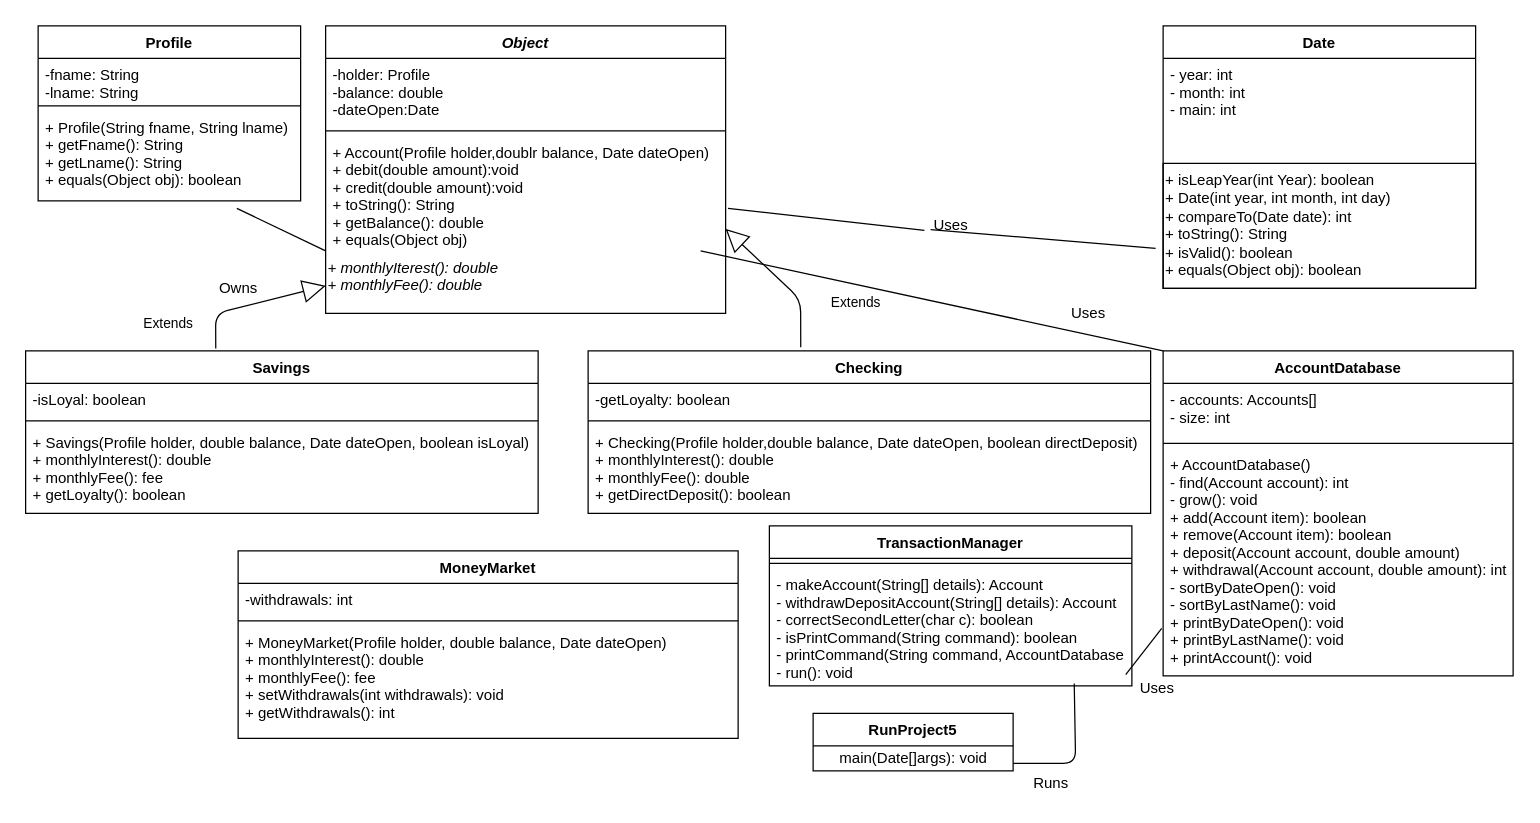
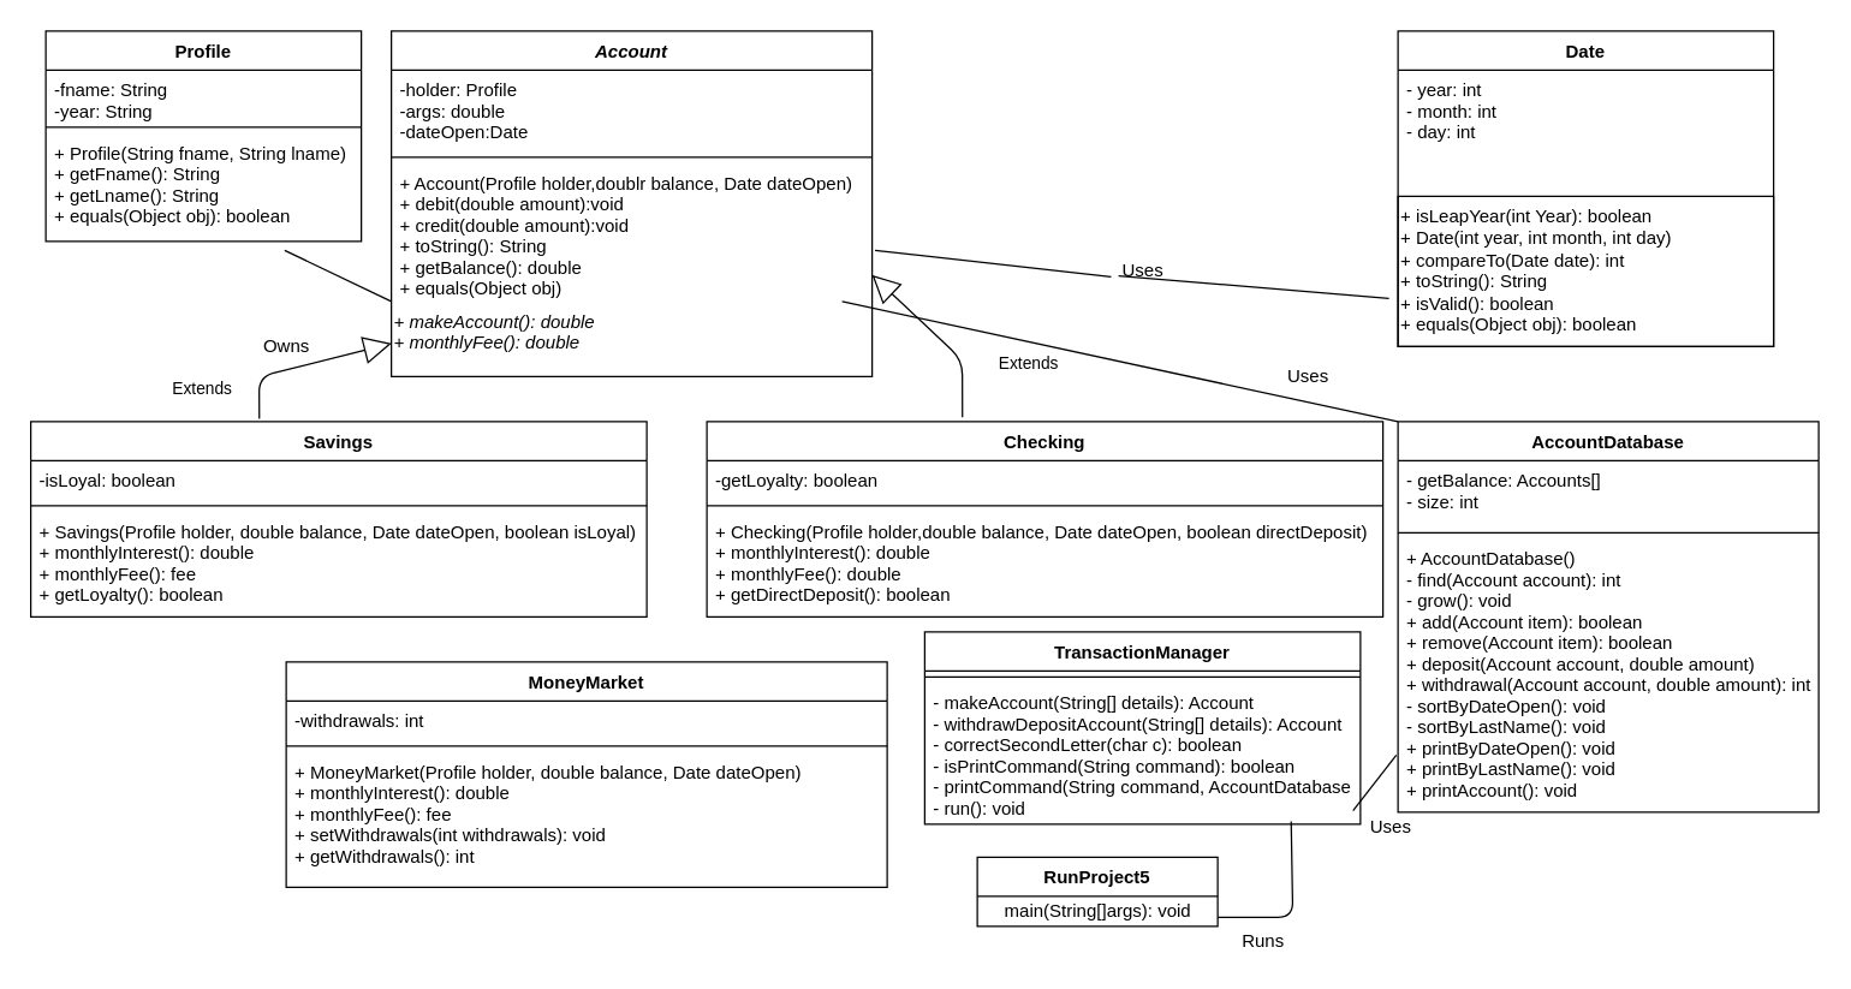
  <mxCell id="0" />
  <mxCell id="1" parent="0" />
  <mxCell id="2" value="Savings" style="swimlane;fontStyle=1;align=center;verticalAlign=top;childLayout=stackLayout;horizontal=1;startSize=26;horizontalStack=0;resizeParent=1;resizeParentMax=0;resizeLast=0;collapsible=1;marginBottom=0;" parent="1" vertex="1"><mxGeometry x="20" y="280" width="410" height="130" as="geometry" /></mxCell>
  <mxCell id="3" value="-isLoyal: boolean" style="text;strokeColor=none;fillColor=none;align=left;verticalAlign=top;spacingLeft=4;spacingRight=4;overflow=hidden;rotatable=0;points=[[0,0.5],[1,0.5]];portConstraint=eastwest;" parent="2" vertex="1"><mxGeometry y="26" width="410" height="26" as="geometry" /></mxCell>
  <mxCell id="4" value="" style="line;strokeWidth=1;fillColor=none;align=left;verticalAlign=middle;spacingTop=-1;spacingLeft=3;spacingRight=3;rotatable=0;labelPosition=right;points=[];portConstraint=eastwest;" parent="2" vertex="1"><mxGeometry y="52" width="410" height="8" as="geometry" /></mxCell>
  <mxCell id="5" value="+ Savings(Profile holder, double balance, Date dateOpen, boolean isLoyal)&#10;+ monthlyInterest(): double&#10;+ monthlyFee(): fee&#10;+ getLoyalty(): boolean&#10;" style="text;strokeColor=none;fillColor=none;align=left;verticalAlign=top;spacingLeft=4;spacingRight=4;overflow=hidden;rotatable=0;points=[[0,0.5],[1,0.5]];portConstraint=eastwest;" parent="2" vertex="1"><mxGeometry y="60" width="410" height="70" as="geometry" /></mxCell>
- <mxCell id="6" value="Object" style="swimlane;fontStyle=3;align=center;verticalAlign=top;childLayout=stackLayout;horizontal=1;startSize=26;horizontalStack=0;resizeParent=1;resizeParentMax=0;resizeLast=0;collapsible=1;marginBottom=0;" parent="1" vertex="1"><mxGeometry x="260" y="20" width="320" height="230" as="geometry" /></mxCell>
- <mxCell id="7" value="-holder: Profile&#10;-balance: double&#10;-dateOpen:Date" style="text;strokeColor=none;fillColor=none;align=left;verticalAlign=top;spacingLeft=4;spacingRight=4;overflow=hidden;rotatable=0;points=[[0,0.5],[1,0.5]];portConstraint=eastwest;" parent="6" vertex="1"><mxGeometry y="26" width="320" height="54" as="geometry" /></mxCell>
+ <mxCell id="6" value="Account" style="swimlane;fontStyle=3;align=center;verticalAlign=top;childLayout=stackLayout;horizontal=1;startSize=26;horizontalStack=0;resizeParent=1;resizeParentMax=0;resizeLast=0;collapsible=1;marginBottom=0;" parent="1" vertex="1"><mxGeometry x="260" y="20" width="320" height="230" as="geometry" /></mxCell>
+ <mxCell id="7" value="-holder: Profile&#10;-args: double&#10;-dateOpen:Date" style="text;strokeColor=none;fillColor=none;align=left;verticalAlign=top;spacingLeft=4;spacingRight=4;overflow=hidden;rotatable=0;points=[[0,0.5],[1,0.5]];portConstraint=eastwest;" parent="6" vertex="1"><mxGeometry y="26" width="320" height="54" as="geometry" /></mxCell>
  <mxCell id="8" value="" style="line;strokeWidth=1;fillColor=none;align=left;verticalAlign=middle;spacingTop=-1;spacingLeft=3;spacingRight=3;rotatable=0;labelPosition=right;points=[];portConstraint=eastwest;" parent="6" vertex="1"><mxGeometry y="80" width="320" height="8" as="geometry" /></mxCell>
  <mxCell id="9" value="+ Account(Profile holder,doublr balance, Date dateOpen)&#10;+ debit(double amount):void&#10;+ credit(double amount):void&#10;+ toString(): String&#10;+ getBalance(): double&#10;+ equals(Object obj)&#10;" style="text;strokeColor=none;fillColor=none;align=left;verticalAlign=top;spacingLeft=4;spacingRight=4;overflow=hidden;rotatable=0;points=[[0,0.5],[1,0.5]];portConstraint=eastwest;fontStyle=0;" parent="6" vertex="1"><mxGeometry y="88" width="320" height="92" as="geometry" /></mxCell>
- <mxCell id="10" value="+ monthlyIterest(): double&#10;+ monthlyFee(): double" style="fillColor=none;strokeColor=none;align=left;labelPosition=center;verticalLabelPosition=middle;verticalAlign=top;fontStyle=2" vertex="1" parent="6"><mxGeometry y="180" width="320" height="50" as="geometry" /></mxCell>
+ <mxCell id="10" value="+ makeAccount(): double&#10;+ monthlyFee(): double" style="fillColor=none;strokeColor=none;align=left;labelPosition=center;verticalLabelPosition=middle;verticalAlign=top;fontStyle=2" vertex="1" parent="6"><mxGeometry y="180" width="320" height="50" as="geometry" /></mxCell>
  <mxCell id="11" value="Checking" style="swimlane;fontStyle=1;align=center;verticalAlign=top;childLayout=stackLayout;horizontal=1;startSize=26;horizontalStack=0;resizeParent=1;resizeParentMax=0;resizeLast=0;collapsible=1;marginBottom=0;" parent="1" vertex="1"><mxGeometry x="470" y="280" width="450" height="130" as="geometry" /></mxCell>
  <mxCell id="12" value="-getLoyalty: boolean" style="text;strokeColor=none;fillColor=none;align=left;verticalAlign=top;spacingLeft=4;spacingRight=4;overflow=hidden;rotatable=0;points=[[0,0.5],[1,0.5]];portConstraint=eastwest;" parent="11" vertex="1"><mxGeometry y="26" width="450" height="26" as="geometry" /></mxCell>
  <mxCell id="13" value="" style="line;strokeWidth=1;fillColor=none;align=left;verticalAlign=middle;spacingTop=-1;spacingLeft=3;spacingRight=3;rotatable=0;labelPosition=right;points=[];portConstraint=eastwest;" parent="11" vertex="1"><mxGeometry y="52" width="450" height="8" as="geometry" /></mxCell>
  <mxCell id="14" value="+ Checking(Profile holder,double balance, Date dateOpen, boolean directDeposit)&#10;+ monthlyInterest(): double&#10;+ monthlyFee(): double&#10;+ getDirectDeposit(): boolean" style="text;strokeColor=none;fillColor=none;align=left;verticalAlign=top;spacingLeft=4;spacingRight=4;overflow=hidden;rotatable=0;points=[[0,0.5],[1,0.5]];portConstraint=eastwest;" parent="11" vertex="1"><mxGeometry y="60" width="450" height="70" as="geometry" /></mxCell>
  <mxCell id="15" value="MoneyMarket" style="swimlane;fontStyle=1;align=center;verticalAlign=top;childLayout=stackLayout;horizontal=1;startSize=26;horizontalStack=0;resizeParent=1;resizeParentMax=0;resizeLast=0;collapsible=1;marginBottom=0;" parent="1" vertex="1"><mxGeometry x="190" y="440" width="400" height="150" as="geometry" /></mxCell>
  <mxCell id="16" value="-withdrawals: int" style="text;strokeColor=none;fillColor=none;align=left;verticalAlign=top;spacingLeft=4;spacingRight=4;overflow=hidden;rotatable=0;points=[[0,0.5],[1,0.5]];portConstraint=eastwest;" parent="15" vertex="1"><mxGeometry y="26" width="400" height="26" as="geometry" /></mxCell>
  <mxCell id="17" value="" style="line;strokeWidth=1;fillColor=none;align=left;verticalAlign=middle;spacingTop=-1;spacingLeft=3;spacingRight=3;rotatable=0;labelPosition=right;points=[];portConstraint=eastwest;" parent="15" vertex="1"><mxGeometry y="52" width="400" height="8" as="geometry" /></mxCell>
  <mxCell id="18" value="+ MoneyMarket(Profile holder, double balance, Date dateOpen)&#10;+ monthlyInterest(): double&#10;+ monthlyFee(): fee&#10;+ setWithdrawals(int withdrawals): void&#10;+ getWithdrawals(): int" style="text;strokeColor=none;fillColor=none;align=left;verticalAlign=top;spacingLeft=4;spacingRight=4;overflow=hidden;rotatable=0;points=[[0,0.5],[1,0.5]];portConstraint=eastwest;" parent="15" vertex="1"><mxGeometry y="60" width="400" height="90" as="geometry" /></mxCell>
  <mxCell id="19" value="Extends" style="endArrow=block;endSize=16;endFill=0;html=1;exitX=0.371;exitY=-0.015;exitDx=0;exitDy=0;exitPerimeter=0;" parent="1" source="2" edge="1"><mxGeometry x="-0.655" y="39" width="160" relative="1" as="geometry"><mxPoint x="150" y="270" as="sourcePoint" /><mxPoint x="260" y="228" as="targetPoint" /><Array as="points"><mxPoint x="172" y="250" /></Array><mxPoint x="1" as="offset" /></mxGeometry></mxCell>
  <mxCell id="20" value="Extends" style="endArrow=block;endSize=16;endFill=0;html=1;exitX=0.378;exitY=-0.023;exitDx=0;exitDy=0;exitPerimeter=0;entryX=1;entryY=0.809;entryDx=0;entryDy=0;entryPerimeter=0;" parent="1" source="11" target="9" edge="1"><mxGeometry x="-0.227" y="-30" width="160" relative="1" as="geometry"><mxPoint x="680" y="230" as="sourcePoint" /><mxPoint x="840" y="230" as="targetPoint" /><Array as="points"><mxPoint x="640" y="239" /></Array><mxPoint x="30" y="30" as="offset" /></mxGeometry></mxCell>
  <mxCell id="21" value="Date" style="swimlane;fontStyle=1;align=center;verticalAlign=top;childLayout=stackLayout;horizontal=1;startSize=26;horizontalStack=0;resizeParent=1;resizeParentMax=0;resizeLast=0;collapsible=1;marginBottom=0;fillColor=none;gradientColor=none;fontColor=#000000;html=0;" vertex="1" parent="1"><mxGeometry x="930" y="20" width="250" height="210" as="geometry" /></mxCell>
- <mxCell id="22" value="- year: int&#10;- month: int&#10;- main: int" style="text;strokeColor=none;fillColor=none;align=left;verticalAlign=top;spacingLeft=4;spacingRight=4;overflow=hidden;rotatable=0;points=[[0,0.5],[1,0.5]];portConstraint=eastwest;fontStyle=0" vertex="1" parent="21"><mxGeometry y="26" width="250" height="84" as="geometry" /></mxCell>
+ <mxCell id="22" value="- year: int&#10;- month: int&#10;- day: int" style="text;strokeColor=none;fillColor=none;align=left;verticalAlign=top;spacingLeft=4;spacingRight=4;overflow=hidden;rotatable=0;points=[[0,0.5],[1,0.5]];portConstraint=eastwest;fontStyle=0" vertex="1" parent="21"><mxGeometry y="26" width="250" height="84" as="geometry" /></mxCell>
  <mxCell id="23" value="+ isLeapYear(int Year): boolean&lt;br&gt;+ Date(int year, int month, int day)&lt;br&gt;+ compareTo(Date date): int&lt;br&gt;+ toString(): String&lt;br&gt;+ isValid(): boolean&lt;br&gt;+ equals(Object obj): boolean&lt;br&gt;" style="whiteSpace=wrap;html=1;strokeColor=#000000;fillColor=none;gradientColor=none;fontColor=#000000;align=left;verticalAlign=top;" vertex="1" parent="21"><mxGeometry y="110" width="250" height="100" as="geometry" /></mxCell>
  <mxCell id="24" value="" style="endArrow=none;html=1;fontColor=#000000;align=left;entryX=-0.024;entryY=0.68;entryDx=0;entryDy=0;entryPerimeter=0;exitX=0.1;exitY=0.65;exitDx=0;exitDy=0;exitPerimeter=0;" edge="1" parent="1" source="25" target="23"><mxGeometry width="50" height="50" relative="1" as="geometry"><mxPoint x="710" y="300" as="sourcePoint" /><mxPoint x="760" y="250" as="targetPoint" /><Array as="points" /></mxGeometry></mxCell>
  <mxCell id="25" value="Uses" style="text;html=1;resizable=0;autosize=1;align=center;verticalAlign=middle;points=[];fillColor=none;strokeColor=none;rounded=0;fontColor=#000000;" vertex="1" parent="1"><mxGeometry x="740" y="170" width="40" height="20" as="geometry" /></mxCell>
  <mxCell id="26" value="" style="endArrow=none;html=1;fontColor=#000000;align=left;entryX=-0.024;entryY=0.68;entryDx=0;entryDy=0;entryPerimeter=0;exitX=1.006;exitY=0.63;exitDx=0;exitDy=0;exitPerimeter=0;" edge="1" parent="1" source="9" target="25"><mxGeometry width="50" height="50" relative="1" as="geometry"><mxPoint x="581.92" y="165.96" as="sourcePoint" /><mxPoint x="924" y="198" as="targetPoint" /><Array as="points" /></mxGeometry></mxCell>
  <mxCell id="27" value="Uses" style="text;html=1;resizable=0;autosize=1;align=center;verticalAlign=middle;points=[];fillColor=none;strokeColor=none;rounded=0;fontColor=#000000;" vertex="1" parent="1"><mxGeometry x="850" y="240" width="40" height="20" as="geometry" /></mxCell>
  <mxCell id="28" value="Profile" style="swimlane;fontStyle=1;align=center;verticalAlign=top;childLayout=stackLayout;horizontal=1;startSize=26;horizontalStack=0;resizeParent=1;resizeParentMax=0;resizeLast=0;collapsible=1;marginBottom=0;" vertex="1" parent="1"><mxGeometry x="30" y="20" width="210" height="140" as="geometry" /></mxCell>
- <mxCell id="29" value="-fname: String&#10;-lname: String" style="text;strokeColor=none;fillColor=none;align=left;verticalAlign=top;spacingLeft=4;spacingRight=4;overflow=hidden;rotatable=0;points=[[0,0.5],[1,0.5]];portConstraint=eastwest;" vertex="1" parent="28"><mxGeometry y="26" width="210" height="34" as="geometry" /></mxCell>
+ <mxCell id="29" value="-fname: String&#10;-year: String" style="text;strokeColor=none;fillColor=none;align=left;verticalAlign=top;spacingLeft=4;spacingRight=4;overflow=hidden;rotatable=0;points=[[0,0.5],[1,0.5]];portConstraint=eastwest;" vertex="1" parent="28"><mxGeometry y="26" width="210" height="34" as="geometry" /></mxCell>
  <mxCell id="30" value="" style="line;strokeWidth=1;fillColor=none;align=left;verticalAlign=middle;spacingTop=-1;spacingLeft=3;spacingRight=3;rotatable=0;labelPosition=right;points=[];portConstraint=eastwest;" vertex="1" parent="28"><mxGeometry y="60" width="210" height="8" as="geometry" /></mxCell>
  <mxCell id="31" value="+ Profile(String fname, String lname)&#10;+ getFname(): String&#10;+ getLname(): String&#10;+ equals(Object obj): boolean&#10;" style="text;strokeColor=none;fillColor=none;align=left;verticalAlign=top;spacingLeft=4;spacingRight=4;overflow=hidden;rotatable=0;points=[[0,0.5],[1,0.5]];portConstraint=eastwest;" vertex="1" parent="28"><mxGeometry y="68" width="210" height="72" as="geometry" /></mxCell>
  <mxCell id="32" value="" style="endArrow=none;html=1;fontColor=#000000;align=left;entryX=0;entryY=0;entryDx=0;entryDy=0;exitX=0.757;exitY=1.083;exitDx=0;exitDy=0;exitPerimeter=0;" edge="1" parent="1" source="31" target="10"><mxGeometry width="50" height="50" relative="1" as="geometry"><mxPoint x="168.99" y="182" as="sourcePoint" /><mxPoint x="610" y="360" as="targetPoint" /><Array as="points" /></mxGeometry></mxCell>
  <mxCell id="33" value="Owns" style="text;html=1;resizable=0;autosize=1;align=center;verticalAlign=middle;points=[];fillColor=none;strokeColor=none;rounded=0;fontColor=#000000;" vertex="1" parent="1"><mxGeometry x="165" y="220" width="50" height="20" as="geometry" /></mxCell>
  <mxCell id="34" value="Uses" style="text;html=1;resizable=0;autosize=1;align=center;verticalAlign=middle;points=[];fillColor=none;strokeColor=none;rounded=0;fontColor=#000000;" vertex="1" parent="1"><mxGeometry x="905" y="540" width="40" height="20" as="geometry" /></mxCell>
  <mxCell id="35" value="TransactionManager" style="swimlane;fontStyle=1;align=center;verticalAlign=top;childLayout=stackLayout;horizontal=1;startSize=26;horizontalStack=0;resizeParent=1;resizeParentMax=0;resizeLast=0;collapsible=1;marginBottom=0;strokeColor=#000000;fillColor=none;gradientColor=none;fontColor=#000000;html=0;" vertex="1" parent="1"><mxGeometry x="615" y="420" width="290" height="128" as="geometry" /></mxCell>
  <mxCell id="36" value="" style="line;strokeWidth=1;fillColor=none;align=left;verticalAlign=middle;spacingTop=-1;spacingLeft=3;spacingRight=3;rotatable=0;labelPosition=right;points=[];portConstraint=eastwest;" vertex="1" parent="35"><mxGeometry y="26" width="290" height="8" as="geometry" /></mxCell>
  <mxCell id="37" value="- makeAccount(String[] details): Account&#10;- withdrawDepositAccount(String[] details): Account&#10;- correctSecondLetter(char c): boolean&#10;- isPrintCommand(String command): boolean&#10;- printCommand(String command, AccountDatabase accounts): void&#10;- run(): void " style="text;strokeColor=none;fillColor=none;align=left;verticalAlign=top;spacingLeft=4;spacingRight=4;overflow=hidden;rotatable=0;points=[[0,0.5],[1,0.5]];portConstraint=eastwest;" vertex="1" parent="35"><mxGeometry y="34" width="290" height="94" as="geometry" /></mxCell>
  <mxCell id="38" value="AccountDatabase" style="swimlane;fontStyle=1;align=center;verticalAlign=top;childLayout=stackLayout;horizontal=1;startSize=26;horizontalStack=0;resizeParent=1;resizeParentMax=0;resizeLast=0;collapsible=1;marginBottom=0;strokeColor=#000000;fillColor=none;gradientColor=none;fontColor=#000000;html=0;" vertex="1" parent="1"><mxGeometry x="930" y="280" width="280" height="260" as="geometry" /></mxCell>
  <mxCell id="39" value="" style="endArrow=none;html=1;fontColor=#000000;align=left;" edge="1" parent="38"><mxGeometry width="50" height="50" relative="1" as="geometry"><mxPoint x="-370" y="-80" as="sourcePoint" /><mxPoint as="targetPoint" /><Array as="points" /></mxGeometry></mxCell>
- <mxCell id="40" value="- accounts: Accounts[]&#10;- size: int" style="text;strokeColor=none;fillColor=none;align=left;verticalAlign=top;spacingLeft=4;spacingRight=4;overflow=hidden;rotatable=0;points=[[0,0.5],[1,0.5]];portConstraint=eastwest;" vertex="1" parent="38"><mxGeometry y="26" width="280" height="44" as="geometry" /></mxCell>
+ <mxCell id="40" value="- getBalance: Accounts[]&#10;- size: int" style="text;strokeColor=none;fillColor=none;align=left;verticalAlign=top;spacingLeft=4;spacingRight=4;overflow=hidden;rotatable=0;points=[[0,0.5],[1,0.5]];portConstraint=eastwest;" vertex="1" parent="38"><mxGeometry y="26" width="280" height="44" as="geometry" /></mxCell>
  <mxCell id="41" value="" style="line;strokeWidth=1;fillColor=none;align=left;verticalAlign=middle;spacingTop=-1;spacingLeft=3;spacingRight=3;rotatable=0;labelPosition=right;points=[];portConstraint=eastwest;" vertex="1" parent="38"><mxGeometry y="70" width="280" height="8" as="geometry" /></mxCell>
  <mxCell id="42" value="+ AccountDatabase()&#10;- find(Account account): int&#10;- grow(): void&#10;+ add(Account item): boolean&#10;+ remove(Account item): boolean&#10;+ deposit(Account account, double amount)&#10;+ withdrawal(Account account, double amount): int&#10;- sortByDateOpen(): void&#10;- sortByLastName(): void&#10;+ printByDateOpen(): void&#10;+ printByLastName(): void&#10;+ printAccount(): void" style="text;strokeColor=none;fillColor=none;align=left;verticalAlign=top;spacingLeft=4;spacingRight=4;overflow=hidden;rotatable=0;points=[[0,0.5],[1,0.5]];portConstraint=eastwest;" vertex="1" parent="38"><mxGeometry y="78" width="280" height="182" as="geometry" /></mxCell>
  <mxCell id="43" value="" style="endArrow=none;html=1;fontColor=#000000;align=left;exitX=0.983;exitY=0.904;exitDx=0;exitDy=0;exitPerimeter=0;entryX=-0.004;entryY=0.791;entryDx=0;entryDy=0;entryPerimeter=0;" edge="1" parent="1" source="37" target="42"><mxGeometry width="50" height="50" relative="1" as="geometry"><mxPoint x="910" y="529" as="sourcePoint" /><mxPoint x="950" y="479" as="targetPoint" /></mxGeometry></mxCell>
  <mxCell id="44" value="RunProject5" style="swimlane;fontStyle=1;align=center;verticalAlign=top;childLayout=stackLayout;horizontal=1;startSize=26;horizontalStack=0;resizeParent=1;resizeParentMax=0;resizeLast=0;collapsible=1;marginBottom=0;strokeColor=#000000;fillColor=none;gradientColor=none;fontColor=#000000;html=0;" vertex="1" parent="1"><mxGeometry x="650" y="570" width="160" height="46" as="geometry" /></mxCell>
- <mxCell id="45" value="main(Date[]args): void" style="text;html=1;align=center;verticalAlign=middle;resizable=0;points=[];autosize=1;fontColor=#000000;" vertex="1" parent="44"><mxGeometry y="26" width="160" height="20" as="geometry" /></mxCell>
+ <mxCell id="45" value="main(String[]args): void" style="text;html=1;align=center;verticalAlign=middle;resizable=0;points=[];autosize=1;fontColor=#000000;" vertex="1" parent="44"><mxGeometry y="26" width="160" height="20" as="geometry" /></mxCell>
  <mxCell id="46" value="" style="endArrow=none;html=1;fontColor=#000000;align=left;entryX=0.841;entryY=0.979;entryDx=0;entryDy=0;entryPerimeter=0;" edge="1" parent="1" target="37"><mxGeometry width="50" height="50" relative="1" as="geometry"><mxPoint x="810" y="610" as="sourcePoint" /><mxPoint x="860" y="560" as="targetPoint" /><Array as="points"><mxPoint x="860" y="610" /></Array></mxGeometry></mxCell>
  <mxCell id="47" value="Runs" style="text;html=1;resizable=0;autosize=1;align=center;verticalAlign=middle;points=[];fillColor=none;strokeColor=none;rounded=0;fontColor=#000000;" vertex="1" parent="1"><mxGeometry x="820" y="616" width="40" height="20" as="geometry" /></mxCell>
